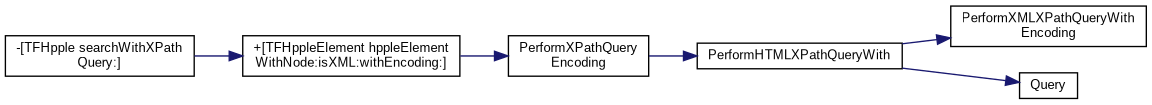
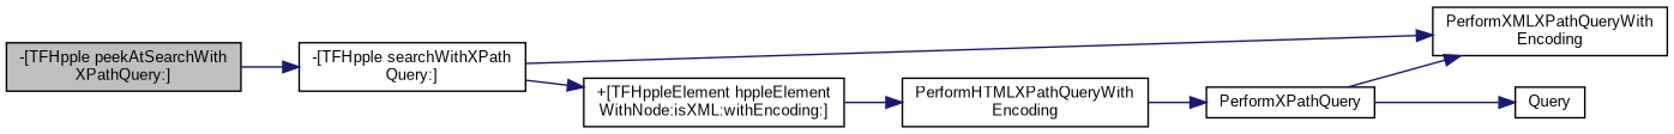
  digraph {
    fontname="Liberation Sans"
    rankdir=LR
    node [color=black fillcolor=white fontname="Liberation Sans" fontsize=10 shape=record style=filled]
    edge [color=midnightblue fontname="Liberation Sans" fontsize=10 labelfontname=Helvetica labelfontsize=10 style=solid]
+   n1 [fillcolor=grey75 fontcolor=black height=0.2 label="-[TFHpple peekAtSearchWith\lXPathQuery:]" width=0.4]
    n2 [height=0.2 label="-[TFHpple searchWithXPath\lQuery:]" width=0.4]
    n3 [height=0.2 label="PerformXMLXPathQueryWith\lEncoding" width=0.4]
    n4 [height=0.2 label="+[TFHppleElement hppleElement\lWithNode:isXML:withEncoding:]" width=0.4]
-   n5 [height=0.2 label="PerformXPathQuery\lEncoding" width=0.4]
-   n6 [height=0.2 label=PerformHTMLXPathQueryWith width=0.4]
+   n5 [height=0.2 label="PerformHTMLXPathQueryWith\lEncoding" width=0.4]
+   n6 [height=0.2 label=PerformXPathQuery width=0.4]
    n7 [height=0.2 label=Query width=0.4]
+   n1 -> n2
+   n2 -> n3
    n2 -> n4
    n4 -> n5
    n5 -> n6
    n6 -> n3
    n6 -> n7
  }
